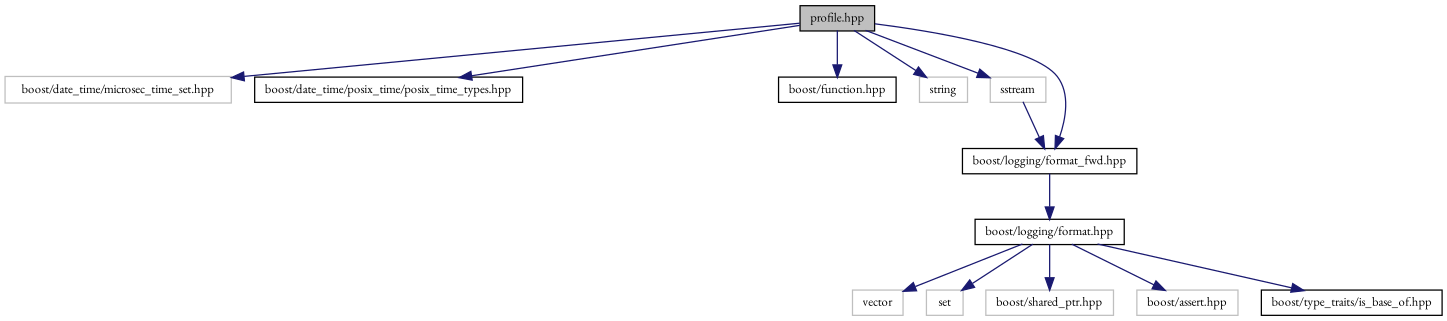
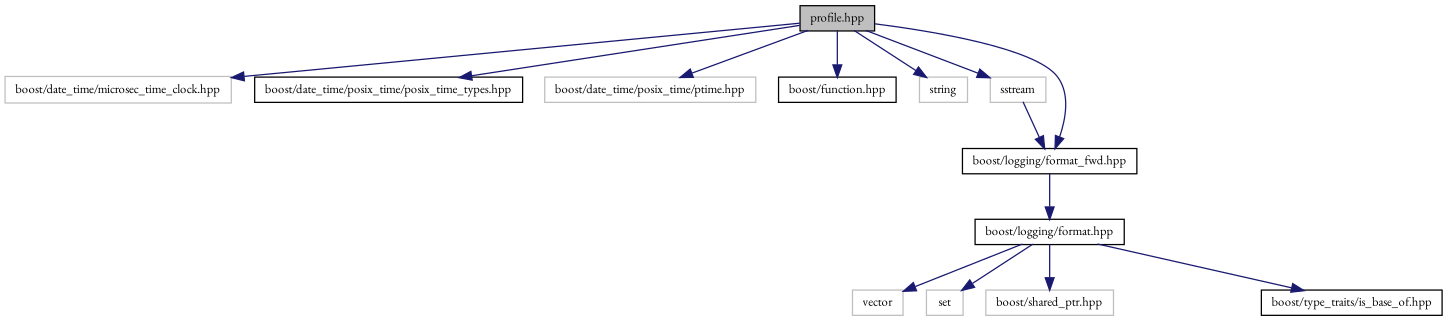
  digraph {
    fontname="EB Garamond"
    node [color=grey75 fillcolor=white fontname="EB Garamond" fontsize=10 shape=record style=filled]
    edge [color=midnightblue fontname="EB Garamond" fontsize=10 labelfontname="FreeSans.ttf" labelfontsize=10 style=solid]
    n1 [color=black fillcolor=grey75 fontcolor=black height=0.2 label="profile.hpp" width=0.4]
-   n2 [height=0.2 label="boost/date_time/microsec_time_set.hpp" width=0.4]
+   n2 [height=0.2 label="boost/date_time/microsec_time_clock.hpp" width=0.4]
    n3 [color=black height=0.2 label="boost/date_time/posix_time/posix_time_types.hpp" width=0.4]
+   n4 [height=0.2 label="boost/date_time/posix_time/ptime.hpp" width=0.4]
    n5 [color=black height=0.2 label="boost/function.hpp" width=0.4]
    n6 [height=0.2 label=string width=0.4]
    n7 [height=0.2 label=sstream width=0.4]
    n8 [color=black height=0.2 label="boost/logging/format_fwd.hpp" width=0.4]
    n9 [color=black height=0.2 label="boost/logging/format.hpp" width=0.4]
    n10 [height=0.2 label=vector width=0.4]
    n11 [height=0.2 label=set width=0.4]
    n12 [height=0.2 label="boost/shared_ptr.hpp" width=0.4]
-   n13 [height=0.2 label="boost/assert.hpp" width=0.4]
    n14 [color=black height=0.2 label="boost/type_traits/is_base_of.hpp" width=0.4]
    n1 -> n2
    n1 -> n3
+   n1 -> n4
    n1 -> n5
    n1 -> n6
    n1 -> n7
    n1 -> n8
    n7 -> n8
    n8 -> n9
    n9 -> n10
    n9 -> n11
    n9 -> n12
-   n9 -> n13
    n9 -> n14
  }
